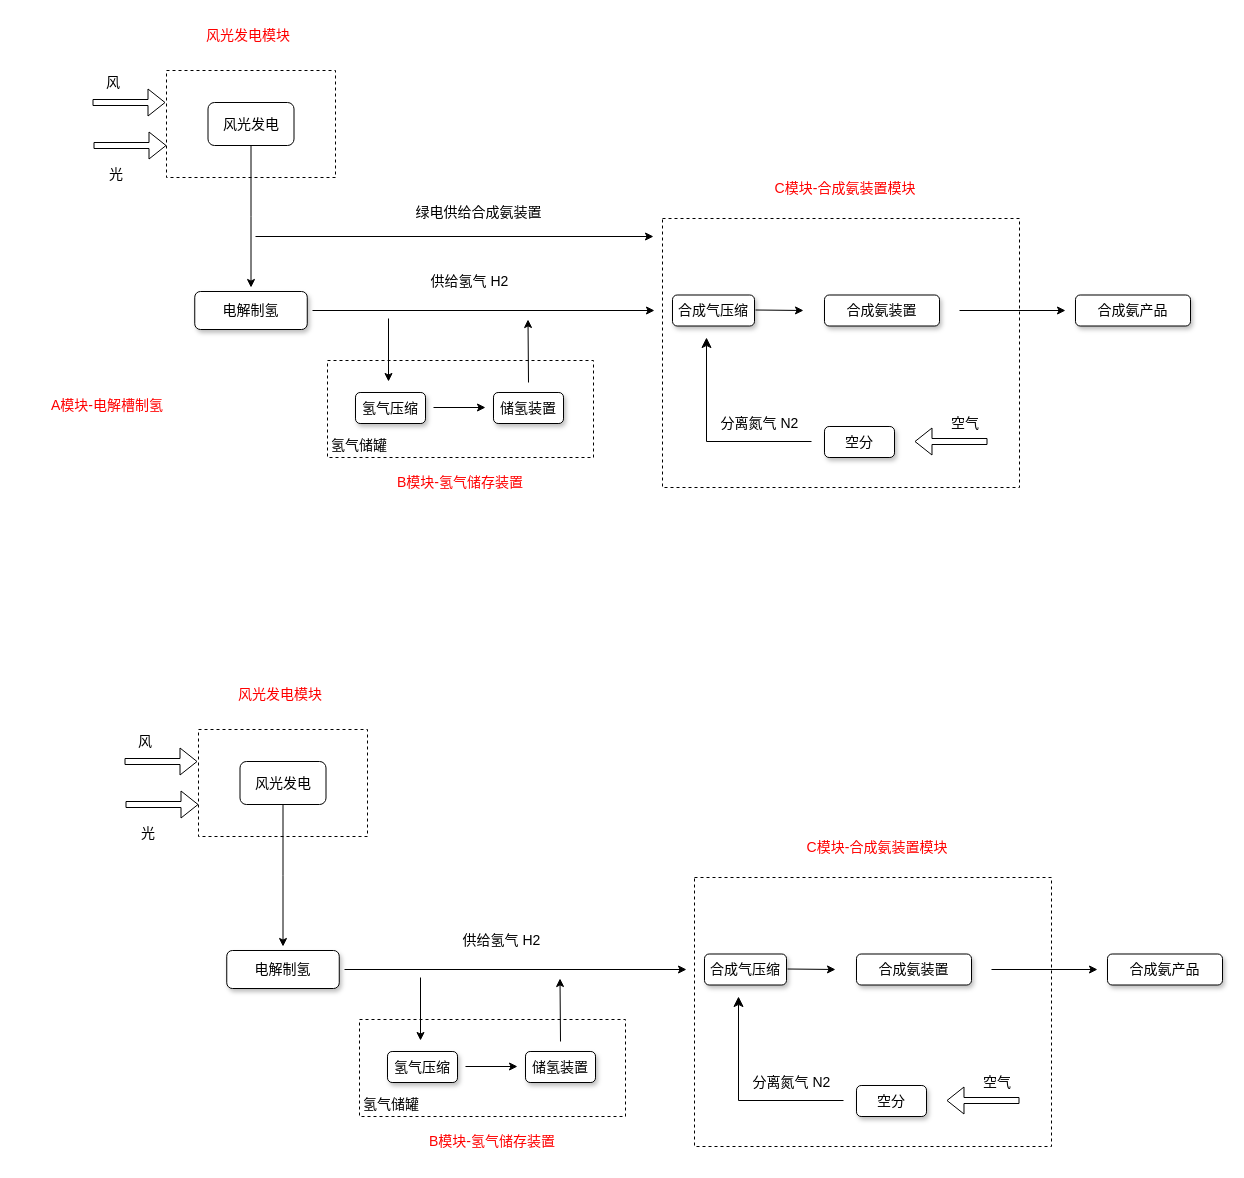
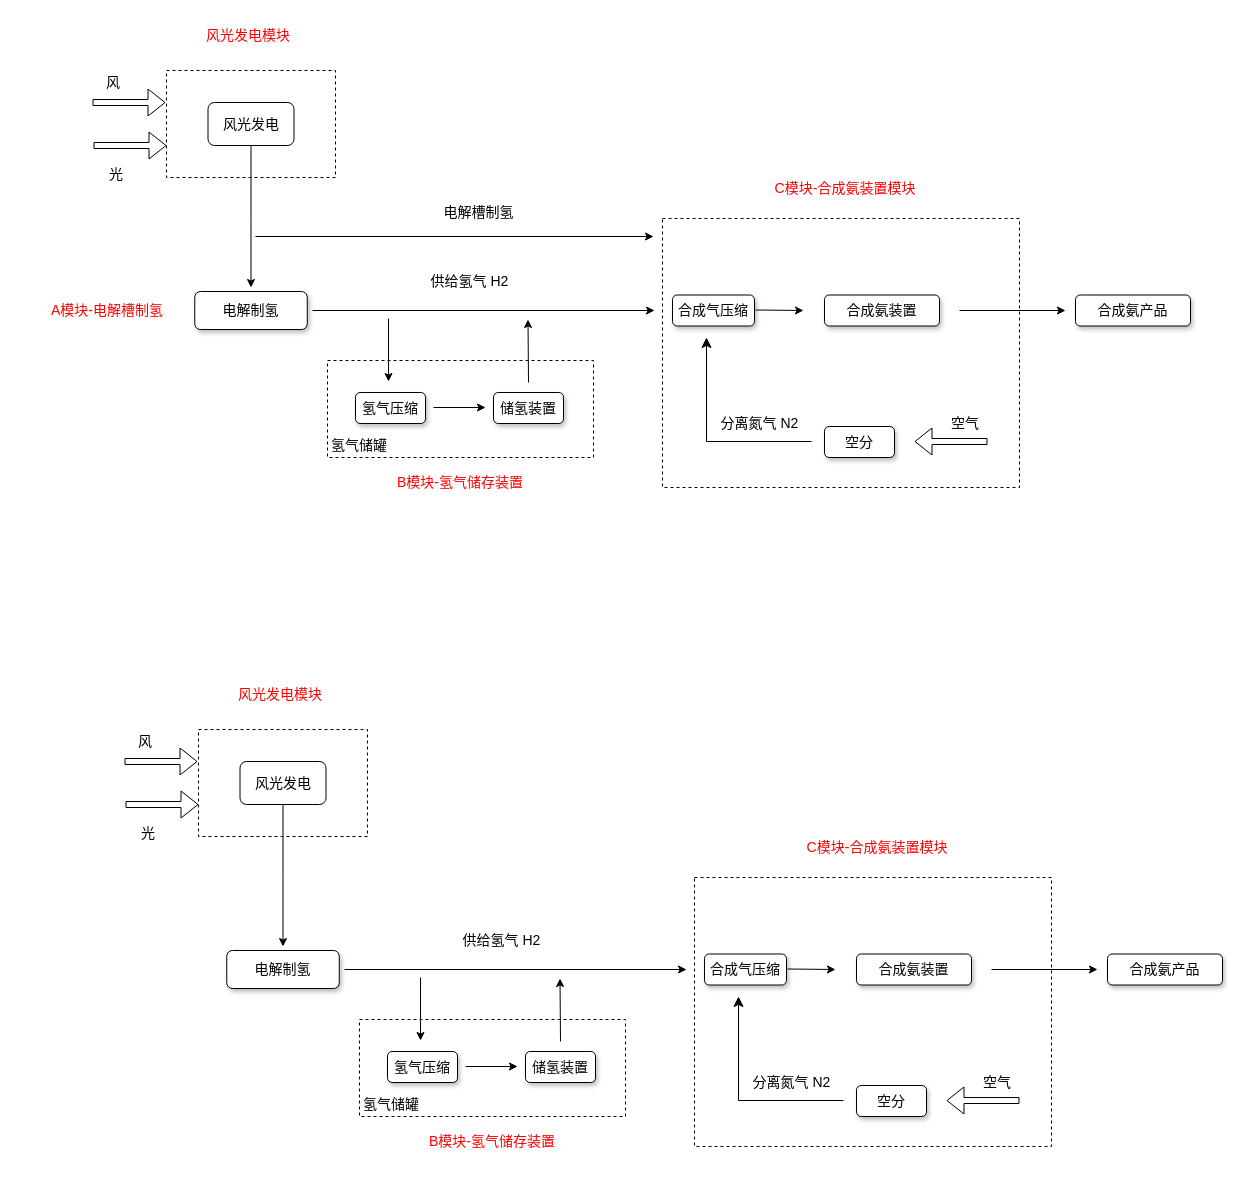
  <mxCell id="0" />
  <mxCell id="1" parent="0" />
  <mxCell id="2" value="" style="rounded=0;whiteSpace=wrap;html=1;fillColor=none;dashed=1;fontSize=14;" vertex="1" parent="1"><mxGeometry x="662" y="218" width="357" height="269" as="geometry" /></mxCell>
  <mxCell id="3" value="" style="rounded=0;whiteSpace=wrap;html=1;fillColor=none;dashed=1;fontSize=14;" vertex="1" parent="1"><mxGeometry x="327" y="360" width="266" height="97" as="geometry" /></mxCell>
  <mxCell id="4" value="" style="rounded=0;whiteSpace=wrap;html=1;fillColor=none;dashed=1;fontSize=14;" vertex="1" parent="1"><mxGeometry x="166" y="70" width="169" height="107" as="geometry" /></mxCell>
  <mxCell id="5" value="" style="edgeStyle=orthogonalEdgeStyle;rounded=0;orthogonalLoop=1;jettySize=auto;html=1;fontSize=14;" edge="1" parent="1" source="6"><mxGeometry relative="1" as="geometry"><mxPoint x="250.5" y="287" as="targetPoint" /></mxGeometry></mxCell>
  <mxCell id="6" value="风光发电" style="rounded=1;whiteSpace=wrap;html=1;fontSize=14;" parent="1" vertex="1"><mxGeometry x="207.5" y="102" width="86" height="43" as="geometry" /></mxCell>
  <mxCell id="7" value="" style="shape=flexArrow;endArrow=classic;html=1;rounded=0;width=6;endSize=5.33;fontSize=14;" edge="1" parent="1"><mxGeometry width="50" height="50" relative="1" as="geometry"><mxPoint x="92" y="102" as="sourcePoint" /><mxPoint x="165" y="102" as="targetPoint" /></mxGeometry></mxCell>
  <mxCell id="8" value="风" style="text;html=1;align=center;verticalAlign=middle;whiteSpace=wrap;rounded=0;fontSize=14;" vertex="1" parent="1"><mxGeometry x="83" y="67" width="60" height="30" as="geometry" /></mxCell>
  <mxCell id="9" value="" style="shape=flexArrow;endArrow=classic;html=1;rounded=0;width=6;endSize=5.33;fontSize=14;" edge="1" parent="1"><mxGeometry width="50" height="50" relative="1" as="geometry"><mxPoint x="93" y="145" as="sourcePoint" /><mxPoint x="166" y="145" as="targetPoint" /></mxGeometry></mxCell>
  <mxCell id="10" value="光" style="text;html=1;align=center;verticalAlign=middle;whiteSpace=wrap;rounded=0;fontSize=14;" vertex="1" parent="1"><mxGeometry x="86" y="159" width="60" height="30" as="geometry" /></mxCell>
  <mxCell id="11" value="电解制氢" style="rounded=1;whiteSpace=wrap;html=1;shadow=1;fontSize=14;" vertex="1" parent="1"><mxGeometry x="194.25" y="291" width="112.5" height="38" as="geometry" /></mxCell>
  <mxCell id="12" value="" style="endArrow=classic;html=1;rounded=0;fontSize=14;" edge="1" parent="1"><mxGeometry width="50" height="50" relative="1" as="geometry"><mxPoint x="312" y="310" as="sourcePoint" /><mxPoint x="654" y="310" as="targetPoint" /></mxGeometry></mxCell>
  <mxCell id="13" value="" style="endArrow=classic;html=1;rounded=0;fontSize=14;" edge="1" parent="1"><mxGeometry width="50" height="50" relative="1" as="geometry"><mxPoint x="388" y="318" as="sourcePoint" /><mxPoint x="388" y="381" as="targetPoint" /></mxGeometry></mxCell>
  <mxCell id="14" value="氢气压缩" style="rounded=1;whiteSpace=wrap;html=1;shadow=1;fontSize=14;" vertex="1" parent="1"><mxGeometry x="355" y="392" width="70" height="31" as="geometry" /></mxCell>
  <mxCell id="15" value="储氢装置" style="rounded=1;whiteSpace=wrap;html=1;shadow=1;fontSize=14;" vertex="1" parent="1"><mxGeometry x="493" y="392" width="70" height="31" as="geometry" /></mxCell>
  <mxCell id="16" value="" style="endArrow=classic;html=1;rounded=0;fontSize=14;" edge="1" parent="1"><mxGeometry width="50" height="50" relative="1" as="geometry"><mxPoint x="433" y="407" as="sourcePoint" /><mxPoint x="485" y="407" as="targetPoint" /></mxGeometry></mxCell>
  <mxCell id="17" value="" style="endArrow=classic;html=1;rounded=0;fontSize=14;" edge="1" parent="1"><mxGeometry width="50" height="50" relative="1" as="geometry"><mxPoint x="528" y="382" as="sourcePoint" /><mxPoint x="527.5" y="319" as="targetPoint" /></mxGeometry></mxCell>
  <mxCell id="18" value="供给氢气 H2" style="text;html=1;align=center;verticalAlign=middle;whiteSpace=wrap;rounded=0;fontSize=14;" vertex="1" parent="1"><mxGeometry x="428" y="266" width="83" height="30" as="geometry" /></mxCell>
  <mxCell id="19" value="氢气储罐" style="text;html=1;align=center;verticalAlign=middle;whiteSpace=wrap;rounded=0;fontSize=14;" vertex="1" parent="1"><mxGeometry x="329" y="430" width="60" height="30" as="geometry" /></mxCell>
  <mxCell id="20" value="合成气压缩" style="rounded=1;whiteSpace=wrap;html=1;shadow=1;fontSize=14;" vertex="1" parent="1"><mxGeometry x="672" y="294.5" width="82" height="31" as="geometry" /></mxCell>
  <mxCell id="21" value="" style="endArrow=classic;html=1;rounded=0;fontSize=14;" edge="1" parent="1"><mxGeometry width="50" height="50" relative="1" as="geometry"><mxPoint x="755" y="309.5" as="sourcePoint" /><mxPoint x="803" y="310" as="targetPoint" /></mxGeometry></mxCell>
  <mxCell id="22" value="合成氨装置" style="rounded=1;whiteSpace=wrap;html=1;shadow=1;fontSize=14;" vertex="1" parent="1"><mxGeometry x="824" y="294.5" width="115" height="31" as="geometry" /></mxCell>
  <mxCell id="23" value="空分" style="rounded=1;whiteSpace=wrap;html=1;shadow=1;fontSize=14;" vertex="1" parent="1"><mxGeometry x="824" y="426" width="70" height="31" as="geometry" /></mxCell>
  <mxCell id="24" value="" style="shape=flexArrow;endArrow=classic;html=1;rounded=0;width=6;endSize=5.33;fontSize=14;" edge="1" parent="1"><mxGeometry width="50" height="50" relative="1" as="geometry"><mxPoint x="987" y="441" as="sourcePoint" /><mxPoint x="914" y="441" as="targetPoint" /></mxGeometry></mxCell>
  <mxCell id="25" value="空气" style="text;html=1;align=center;verticalAlign=middle;whiteSpace=wrap;rounded=0;fontSize=14;" vertex="1" parent="1"><mxGeometry x="935" y="408" width="60" height="30" as="geometry" /></mxCell>
  <mxCell id="26" value="" style="edgeStyle=segmentEdgeStyle;endArrow=classic;html=1;curved=0;rounded=0;endSize=8;startSize=8;fontSize=14;" edge="1" parent="1"><mxGeometry width="50" height="50" relative="1" as="geometry"><mxPoint x="811" y="441" as="sourcePoint" /><mxPoint x="706" y="337" as="targetPoint" /></mxGeometry></mxCell>
  <mxCell id="27" value="分离氮气 N2" style="text;html=1;align=center;verticalAlign=middle;whiteSpace=wrap;rounded=0;fontSize=14;" vertex="1" parent="1"><mxGeometry x="718" y="408" width="83" height="30" as="geometry" /></mxCell>
  <mxCell id="28" value="" style="endArrow=classic;html=1;rounded=0;fontSize=14;" edge="1" parent="1"><mxGeometry width="50" height="50" relative="1" as="geometry"><mxPoint x="959" y="310" as="sourcePoint" /><mxPoint x="1065" y="310" as="targetPoint" /></mxGeometry></mxCell>
  <mxCell id="29" value="风光发电模块" style="text;html=1;align=center;verticalAlign=middle;whiteSpace=wrap;rounded=0;fontColor=#FF0000;fontSize=14;" vertex="1" parent="1"><mxGeometry x="161" y="20" width="174" height="30" as="geometry" /></mxCell>
  <mxCell id="30" value="" style="endArrow=classic;html=1;rounded=0;fontSize=14;" edge="1" parent="1"><mxGeometry width="50" height="50" relative="1" as="geometry"><mxPoint x="255" y="236" as="sourcePoint" /><mxPoint x="653" y="236" as="targetPoint" /></mxGeometry></mxCell>
- <mxCell id="31" value="绿电供给合成氨装置" style="text;html=1;align=center;verticalAlign=middle;whiteSpace=wrap;rounded=0;fontSize=14;" vertex="1" parent="1"><mxGeometry x="387" y="197" width="183" height="30" as="geometry" /></mxCell>
- <mxCell id="32" value="A模块-电解槽制氢" style="text;html=1;align=center;verticalAlign=middle;whiteSpace=wrap;rounded=0;fontColor=#FF0000;fontSize=14;" vertex="1" parent="1"><mxGeometry x="20.25" y="390" width="174" height="30" as="geometry" /></mxCell>
+ <mxCell id="31" value="电解槽制氢" style="text;html=1;align=center;verticalAlign=middle;whiteSpace=wrap;rounded=0;fontSize=14;" vertex="1" parent="1"><mxGeometry x="387" y="197" width="183" height="30" as="geometry" /></mxCell>
+ <mxCell id="32" value="A模块-电解槽制氢" style="text;html=1;align=center;verticalAlign=middle;whiteSpace=wrap;rounded=0;fontColor=#FF0000;fontSize=14;" vertex="1" parent="1"><mxGeometry x="20.25" y="295" width="174" height="30" as="geometry" /></mxCell>
  <mxCell id="33" value="B模块-氢气储存装置" style="text;html=1;align=center;verticalAlign=middle;whiteSpace=wrap;rounded=0;fontColor=#FF0000;fontSize=14;" vertex="1" parent="1"><mxGeometry x="373" y="467" width="174" height="30" as="geometry" /></mxCell>
  <mxCell id="34" value="C模块-合成氨装置模块" style="text;html=1;align=center;verticalAlign=middle;whiteSpace=wrap;rounded=0;fontColor=#FF0000;fontSize=14;" vertex="1" parent="1"><mxGeometry x="758" y="173" width="174" height="30" as="geometry" /></mxCell>
  <mxCell id="35" value="合成氨产品" style="rounded=1;whiteSpace=wrap;html=1;shadow=1;fontSize=14;" vertex="1" parent="1"><mxGeometry x="1075" y="294.5" width="115" height="31" as="geometry" /></mxCell>
  <mxCell id="36" value="" style="rounded=0;whiteSpace=wrap;html=1;fillColor=none;dashed=1;fontSize=14;" vertex="1" parent="1"><mxGeometry x="694" y="877" width="357" height="269" as="geometry" /></mxCell>
  <mxCell id="37" value="" style="rounded=0;whiteSpace=wrap;html=1;fillColor=none;dashed=1;fontSize=14;" vertex="1" parent="1"><mxGeometry x="359" y="1019" width="266" height="97" as="geometry" /></mxCell>
  <mxCell id="38" value="" style="rounded=0;whiteSpace=wrap;html=1;fillColor=none;dashed=1;fontSize=14;" vertex="1" parent="1"><mxGeometry x="198" y="729" width="169" height="107" as="geometry" /></mxCell>
  <mxCell id="39" value="" style="edgeStyle=orthogonalEdgeStyle;rounded=0;orthogonalLoop=1;jettySize=auto;html=1;fontSize=14;" edge="1" source="40" parent="1"><mxGeometry relative="1" as="geometry"><mxPoint x="282.5" y="946" as="targetPoint" /></mxGeometry></mxCell>
  <mxCell id="40" value="风光发电" style="rounded=1;whiteSpace=wrap;html=1;fontSize=14;" vertex="1" parent="1"><mxGeometry x="239.5" y="761" width="86" height="43" as="geometry" /></mxCell>
  <mxCell id="41" value="" style="shape=flexArrow;endArrow=classic;html=1;rounded=0;width=6;endSize=5.33;fontSize=14;" edge="1" parent="1"><mxGeometry width="50" height="50" relative="1" as="geometry"><mxPoint x="124" y="761" as="sourcePoint" /><mxPoint x="197" y="761" as="targetPoint" /></mxGeometry></mxCell>
  <mxCell id="42" value="风" style="text;html=1;align=center;verticalAlign=middle;whiteSpace=wrap;rounded=0;fontSize=14;" vertex="1" parent="1"><mxGeometry x="115" y="726" width="60" height="30" as="geometry" /></mxCell>
  <mxCell id="43" value="" style="shape=flexArrow;endArrow=classic;html=1;rounded=0;width=6;endSize=5.33;fontSize=14;" edge="1" parent="1"><mxGeometry width="50" height="50" relative="1" as="geometry"><mxPoint x="125" y="804" as="sourcePoint" /><mxPoint x="198" y="804" as="targetPoint" /></mxGeometry></mxCell>
  <mxCell id="44" value="光" style="text;html=1;align=center;verticalAlign=middle;whiteSpace=wrap;rounded=0;fontSize=14;" vertex="1" parent="1"><mxGeometry x="118" y="818" width="60" height="30" as="geometry" /></mxCell>
  <mxCell id="45" value="电解制氢" style="rounded=1;whiteSpace=wrap;html=1;shadow=1;fontSize=14;" vertex="1" parent="1"><mxGeometry x="226.25" y="950" width="112.5" height="38" as="geometry" /></mxCell>
  <mxCell id="46" value="" style="endArrow=classic;html=1;rounded=0;fontSize=14;" edge="1" parent="1"><mxGeometry width="50" height="50" relative="1" as="geometry"><mxPoint x="344" y="969" as="sourcePoint" /><mxPoint x="686" y="969" as="targetPoint" /></mxGeometry></mxCell>
  <mxCell id="47" value="" style="endArrow=classic;html=1;rounded=0;fontSize=14;" edge="1" parent="1"><mxGeometry width="50" height="50" relative="1" as="geometry"><mxPoint x="420" y="977" as="sourcePoint" /><mxPoint x="420" y="1040" as="targetPoint" /></mxGeometry></mxCell>
  <mxCell id="48" value="氢气压缩" style="rounded=1;whiteSpace=wrap;html=1;shadow=1;fontSize=14;" vertex="1" parent="1"><mxGeometry x="387" y="1051" width="70" height="31" as="geometry" /></mxCell>
  <mxCell id="49" value="储氢装置" style="rounded=1;whiteSpace=wrap;html=1;shadow=1;fontSize=14;" vertex="1" parent="1"><mxGeometry x="525" y="1051" width="70" height="31" as="geometry" /></mxCell>
  <mxCell id="50" value="" style="endArrow=classic;html=1;rounded=0;fontSize=14;" edge="1" parent="1"><mxGeometry width="50" height="50" relative="1" as="geometry"><mxPoint x="465" y="1066" as="sourcePoint" /><mxPoint x="517" y="1066" as="targetPoint" /></mxGeometry></mxCell>
  <mxCell id="51" value="" style="endArrow=classic;html=1;rounded=0;fontSize=14;" edge="1" parent="1"><mxGeometry width="50" height="50" relative="1" as="geometry"><mxPoint x="560" y="1041" as="sourcePoint" /><mxPoint x="559.5" y="978" as="targetPoint" /></mxGeometry></mxCell>
  <mxCell id="52" value="供给氢气 H2" style="text;html=1;align=center;verticalAlign=middle;whiteSpace=wrap;rounded=0;fontSize=14;" vertex="1" parent="1"><mxGeometry x="460" y="925" width="83" height="30" as="geometry" /></mxCell>
  <mxCell id="53" value="氢气储罐" style="text;html=1;align=center;verticalAlign=middle;whiteSpace=wrap;rounded=0;fontSize=14;" vertex="1" parent="1"><mxGeometry x="361" y="1089" width="60" height="30" as="geometry" /></mxCell>
  <mxCell id="54" value="合成气压缩" style="rounded=1;whiteSpace=wrap;html=1;shadow=1;fontSize=14;" vertex="1" parent="1"><mxGeometry x="704" y="953.5" width="82" height="31" as="geometry" /></mxCell>
  <mxCell id="55" value="" style="endArrow=classic;html=1;rounded=0;fontSize=14;" edge="1" parent="1"><mxGeometry width="50" height="50" relative="1" as="geometry"><mxPoint x="787" y="968.5" as="sourcePoint" /><mxPoint x="835" y="969" as="targetPoint" /></mxGeometry></mxCell>
  <mxCell id="56" value="合成氨装置" style="rounded=1;whiteSpace=wrap;html=1;shadow=1;fontSize=14;" vertex="1" parent="1"><mxGeometry x="856" y="953.5" width="115" height="31" as="geometry" /></mxCell>
  <mxCell id="57" value="空分" style="rounded=1;whiteSpace=wrap;html=1;shadow=1;fontSize=14;" vertex="1" parent="1"><mxGeometry x="856" y="1085" width="70" height="31" as="geometry" /></mxCell>
  <mxCell id="58" value="" style="shape=flexArrow;endArrow=classic;html=1;rounded=0;width=6;endSize=5.33;fontSize=14;" edge="1" parent="1"><mxGeometry width="50" height="50" relative="1" as="geometry"><mxPoint x="1019" y="1100" as="sourcePoint" /><mxPoint x="946" y="1100" as="targetPoint" /></mxGeometry></mxCell>
  <mxCell id="59" value="空气" style="text;html=1;align=center;verticalAlign=middle;whiteSpace=wrap;rounded=0;fontSize=14;" vertex="1" parent="1"><mxGeometry x="967" y="1067" width="60" height="30" as="geometry" /></mxCell>
  <mxCell id="60" value="" style="edgeStyle=segmentEdgeStyle;endArrow=classic;html=1;curved=0;rounded=0;endSize=8;startSize=8;fontSize=14;" edge="1" parent="1"><mxGeometry width="50" height="50" relative="1" as="geometry"><mxPoint x="843" y="1100" as="sourcePoint" /><mxPoint x="738" y="996" as="targetPoint" /></mxGeometry></mxCell>
  <mxCell id="61" value="分离氮气 N2" style="text;html=1;align=center;verticalAlign=middle;whiteSpace=wrap;rounded=0;fontSize=14;" vertex="1" parent="1"><mxGeometry x="750" y="1067" width="83" height="30" as="geometry" /></mxCell>
  <mxCell id="62" value="" style="endArrow=classic;html=1;rounded=0;fontSize=14;" edge="1" parent="1"><mxGeometry width="50" height="50" relative="1" as="geometry"><mxPoint x="991" y="969" as="sourcePoint" /><mxPoint x="1097" y="969" as="targetPoint" /></mxGeometry></mxCell>
  <mxCell id="63" value="风光发电模块" style="text;html=1;align=center;verticalAlign=middle;whiteSpace=wrap;rounded=0;fontColor=#FF0000;fontSize=14;" vertex="1" parent="1"><mxGeometry x="193" y="679" width="174" height="30" as="geometry" /></mxCell>
  <mxCell id="64" value="B模块-氢气储存装置" style="text;html=1;align=center;verticalAlign=middle;whiteSpace=wrap;rounded=0;fontColor=#FF0000;fontSize=14;" vertex="1" parent="1"><mxGeometry x="405" y="1126" width="174" height="30" as="geometry" /></mxCell>
  <mxCell id="65" value="C模块-合成氨装置模块" style="text;html=1;align=center;verticalAlign=middle;whiteSpace=wrap;rounded=0;fontColor=#FF0000;fontSize=14;" vertex="1" parent="1"><mxGeometry x="790" y="832" width="174" height="30" as="geometry" /></mxCell>
  <mxCell id="66" value="合成氨产品" style="rounded=1;whiteSpace=wrap;html=1;shadow=1;fontSize=14;" vertex="1" parent="1"><mxGeometry x="1107" y="953.5" width="115" height="31" as="geometry" /></mxCell>
